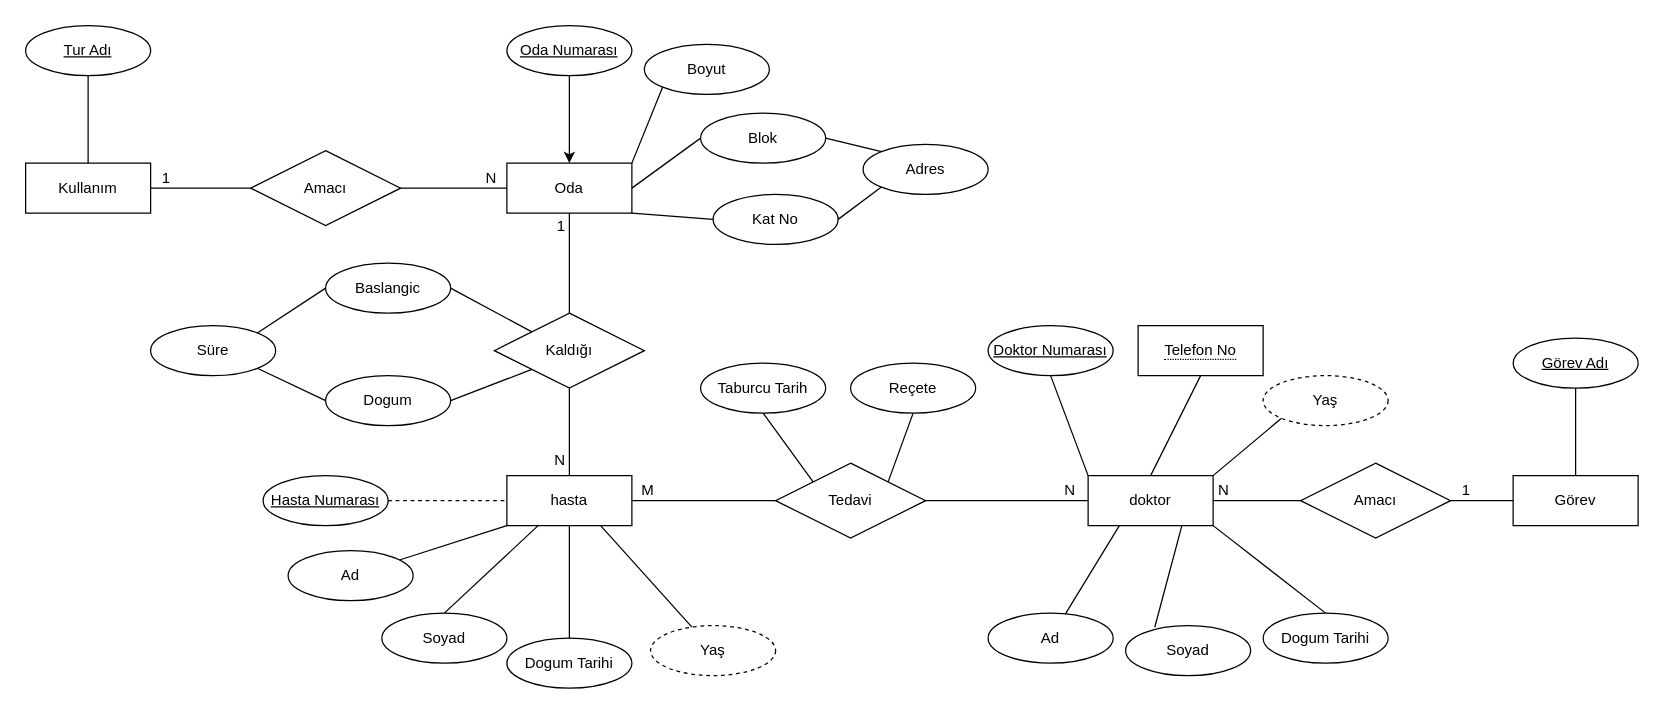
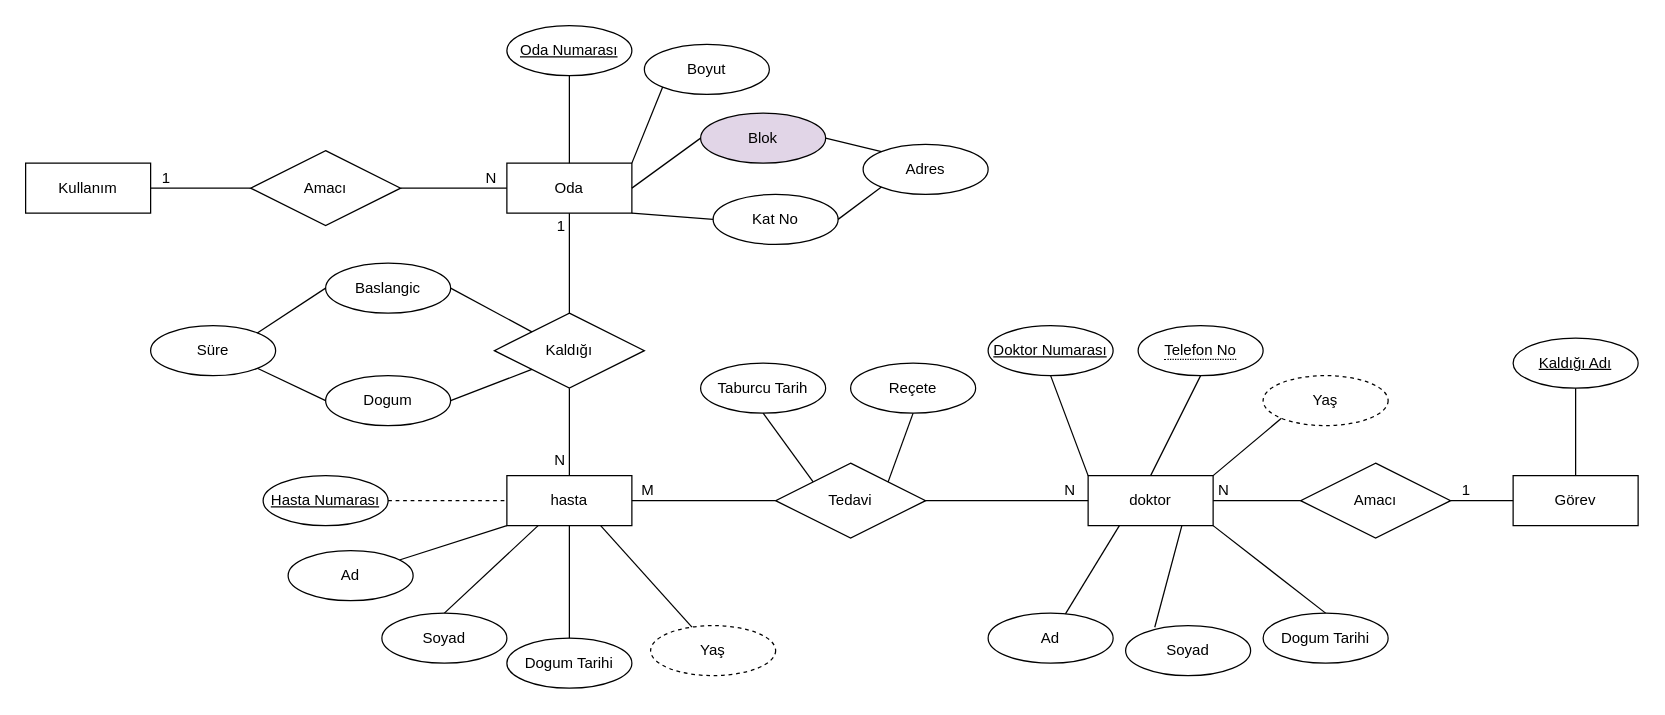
  <mxCell id="0" />
  <mxCell id="1" parent="0" />
  <mxCell id="2" value="Oda" style="whiteSpace=wrap;html=1;align=center;" vertex="1" parent="1"><mxGeometry x="405" y="130" width="100" height="40" as="geometry" /></mxCell>
  <mxCell id="3" value="hasta" style="whiteSpace=wrap;html=1;align=center;" vertex="1" parent="1"><mxGeometry x="405" y="380" width="100" height="40" as="geometry" /></mxCell>
  <mxCell id="4" value="doktor" style="whiteSpace=wrap;html=1;align=center;" vertex="1" parent="1"><mxGeometry x="870" y="380" width="100" height="40" as="geometry" /></mxCell>
  <mxCell id="5" value="Oda Numarası" style="ellipse;whiteSpace=wrap;html=1;align=center;fontStyle=4;" vertex="1" parent="1"><mxGeometry x="405" y="20" width="100" height="40" as="geometry" /></mxCell>
- <mxCell id="6" value="" style="endArrow=classic;html=1;rounded=0;exitX=0.5;exitY=1;exitDx=0;exitDy=0;entryX=0.5;entryY=0;entryDx=0;entryDy=0;" edge="1" parent="1" source="5" target="2"><mxGeometry relative="1" as="geometry"><mxPoint x="405" y="270" as="sourcePoint" /><mxPoint x="565" y="270" as="targetPoint" /></mxGeometry></mxCell>
+ <mxCell id="6" value="" style="endArrow=none;html=1;rounded=0;exitX=0.5;exitY=1;exitDx=0;exitDy=0;entryX=0.5;entryY=0;entryDx=0;entryDy=0;" edge="1" parent="1" source="5" target="2"><mxGeometry relative="1" as="geometry"><mxPoint x="405" y="270" as="sourcePoint" /><mxPoint x="565" y="270" as="targetPoint" /></mxGeometry></mxCell>
  <mxCell id="7" value="Hasta Numarası" style="ellipse;whiteSpace=wrap;html=1;align=center;fontStyle=4;" vertex="1" parent="1"><mxGeometry x="210" y="380" width="100" height="40" as="geometry" /></mxCell>
  <mxCell id="8" value="" style="endArrow=none;html=1;rounded=0;exitX=1;exitY=0.5;exitDx=0;exitDy=0;entryX=0;entryY=0.5;entryDx=0;entryDy=0;dashed=1;" edge="1" parent="1" source="7" target="3"><mxGeometry relative="1" as="geometry"><mxPoint x="40" y="120" as="sourcePoint" /><mxPoint x="110" y="150" as="targetPoint" /></mxGeometry></mxCell>
  <mxCell id="9" value="Doktor Numarası" style="ellipse;whiteSpace=wrap;html=1;align=center;fontStyle=4;" vertex="1" parent="1"><mxGeometry x="790" y="260" width="100" height="40" as="geometry" /></mxCell>
  <mxCell id="10" value="" style="endArrow=none;html=1;rounded=0;exitX=0;exitY=0;exitDx=0;exitDy=0;entryX=0.5;entryY=1;entryDx=0;entryDy=0;" edge="1" parent="1" source="4" target="9"><mxGeometry relative="1" as="geometry"><mxPoint x="480" y="720" as="sourcePoint" /><mxPoint x="530" y="640" as="targetPoint" /></mxGeometry></mxCell>
- <mxCell id="11" value="&lt;span style=&quot;border-bottom: 1px dotted&quot;&gt;Telefon No&lt;/span&gt;" style="whiteSpace=wrap;html=1;align=center;rounded=0;" vertex="1" parent="1"><mxGeometry x="910" y="260" width="100" height="40" as="geometry" /></mxCell>
+ <mxCell id="11" value="&lt;span style=&quot;border-bottom: 1px dotted&quot;&gt;Telefon No&lt;/span&gt;" style="ellipse;whiteSpace=wrap;html=1;align=center;" vertex="1" parent="1"><mxGeometry x="910" y="260" width="100" height="40" as="geometry" /></mxCell>
  <mxCell id="12" value="" style="endArrow=none;html=1;rounded=0;exitX=0.5;exitY=0;exitDx=0;exitDy=0;entryX=0.5;entryY=1;entryDx=0;entryDy=0;strokeColor=none;" edge="1" parent="1" source="4" target="11"><mxGeometry relative="1" as="geometry"><mxPoint x="880" y="390" as="sourcePoint" /><mxPoint x="830" y="330" as="targetPoint" /></mxGeometry></mxCell>
  <mxCell id="13" value="Ad" style="ellipse;whiteSpace=wrap;html=1;align=center;" vertex="1" parent="1"><mxGeometry x="230" y="440" width="100" height="40" as="geometry" /></mxCell>
  <mxCell id="14" value="" style="endArrow=none;html=1;rounded=0;entryX=0;entryY=1;entryDx=0;entryDy=0;" edge="1" parent="1" source="13" target="3"><mxGeometry relative="1" as="geometry"><mxPoint x="340" y="480" as="sourcePoint" /><mxPoint x="420" y="430" as="targetPoint" /></mxGeometry></mxCell>
  <mxCell id="15" value="Soyad" style="ellipse;whiteSpace=wrap;html=1;align=center;" vertex="1" parent="1"><mxGeometry x="305" y="490" width="100" height="40" as="geometry" /></mxCell>
  <mxCell id="16" value="" style="endArrow=none;html=1;rounded=0;entryX=0.25;entryY=1;entryDx=0;entryDy=0;exitX=0.5;exitY=0;exitDx=0;exitDy=0;" edge="1" parent="1" source="15" target="3"><mxGeometry relative="1" as="geometry"><mxPoint x="440.909" y="520.003" as="sourcePoint" /><mxPoint x="460" y="430" as="targetPoint" /></mxGeometry></mxCell>
  <mxCell id="17" value="Dogum Tarihi" style="ellipse;whiteSpace=wrap;html=1;align=center;" vertex="1" parent="1"><mxGeometry x="405" y="510" width="100" height="40" as="geometry" /></mxCell>
  <mxCell id="18" value="" style="endArrow=none;html=1;rounded=0;entryX=0.5;entryY=1;entryDx=0;entryDy=0;exitX=0.5;exitY=0;exitDx=0;exitDy=0;" edge="1" parent="1" source="17" target="3"><mxGeometry relative="1" as="geometry"><mxPoint x="550.909" y="500.003" as="sourcePoint" /><mxPoint x="570" y="400" as="targetPoint" /></mxGeometry></mxCell>
  <mxCell id="19" value="Yaş" style="ellipse;whiteSpace=wrap;html=1;align=center;dashed=1;" vertex="1" parent="1"><mxGeometry x="520" y="500" width="100" height="40" as="geometry" /></mxCell>
  <mxCell id="20" value="" style="endArrow=none;html=1;rounded=0;entryX=0.75;entryY=1;entryDx=0;entryDy=0;" edge="1" parent="1" source="19" target="3"><mxGeometry relative="1" as="geometry"><mxPoint x="670" y="500" as="sourcePoint" /><mxPoint x="495" y="430" as="targetPoint" /></mxGeometry></mxCell>
  <mxCell id="21" value="Ad" style="ellipse;whiteSpace=wrap;html=1;align=center;" vertex="1" parent="1"><mxGeometry x="790" y="490" width="100" height="40" as="geometry" /></mxCell>
  <mxCell id="22" value="" style="endArrow=none;html=1;rounded=0;entryX=0.25;entryY=1;entryDx=0;entryDy=0;" edge="1" parent="1" source="21" target="4"><mxGeometry relative="1" as="geometry"><mxPoint x="790" y="490" as="sourcePoint" /><mxPoint x="885" y="430" as="targetPoint" /></mxGeometry></mxCell>
  <mxCell id="23" value="Soyad" style="ellipse;whiteSpace=wrap;html=1;align=center;" vertex="1" parent="1"><mxGeometry x="900" y="500" width="100" height="40" as="geometry" /></mxCell>
  <mxCell id="24" value="" style="endArrow=none;html=1;rounded=0;entryX=0.75;entryY=1;entryDx=0;entryDy=0;exitX=0.233;exitY=0.033;exitDx=0;exitDy=0;exitPerimeter=0;" edge="1" parent="1" source="23" target="4"><mxGeometry relative="1" as="geometry"><mxPoint x="890.909" y="530.003" as="sourcePoint" /><mxPoint x="910" y="430" as="targetPoint" /></mxGeometry></mxCell>
  <mxCell id="25" value="Dogum Tarihi" style="ellipse;whiteSpace=wrap;html=1;align=center;" vertex="1" parent="1"><mxGeometry x="1010" y="490" width="100" height="40" as="geometry" /></mxCell>
  <mxCell id="26" value="" style="endArrow=none;html=1;rounded=0;entryX=1;entryY=1;entryDx=0;entryDy=0;exitX=0.5;exitY=0;exitDx=0;exitDy=0;" edge="1" parent="1" source="25" target="4"><mxGeometry relative="1" as="geometry"><mxPoint x="1000.909" y="510.003" as="sourcePoint" /><mxPoint x="935" y="430" as="targetPoint" /></mxGeometry></mxCell>
  <mxCell id="27" value="Yaş" style="ellipse;whiteSpace=wrap;html=1;align=center;dashed=1;" vertex="1" parent="1"><mxGeometry x="1010" y="300" width="100" height="40" as="geometry" /></mxCell>
  <mxCell id="28" value="" style="endArrow=none;html=1;rounded=0;entryX=1;entryY=0;entryDx=0;entryDy=0;exitX=0;exitY=1;exitDx=0;exitDy=0;" edge="1" parent="1" source="27" target="4"><mxGeometry relative="1" as="geometry"><mxPoint x="1120" y="510" as="sourcePoint" /><mxPoint x="960" y="430" as="targetPoint" /></mxGeometry></mxCell>
  <mxCell id="29" value="" style="endArrow=none;html=1;rounded=0;exitX=0.5;exitY=1;exitDx=0;exitDy=0;" edge="1" parent="1" source="11"><mxGeometry relative="1" as="geometry"><mxPoint x="940" y="310" as="sourcePoint" /><mxPoint x="920" y="380" as="targetPoint" /></mxGeometry></mxCell>
  <mxCell id="30" value="Kullanım" style="whiteSpace=wrap;html=1;align=center;" vertex="1" parent="1"><mxGeometry x="20" y="130" width="100" height="40" as="geometry" /></mxCell>
  <mxCell id="31" value="Amacı" style="shape=rhombus;perimeter=rhombusPerimeter;whiteSpace=wrap;html=1;align=center;" vertex="1" parent="1"><mxGeometry x="200" y="120" width="120" height="60" as="geometry" /></mxCell>
  <mxCell id="32" value="" style="endArrow=none;html=1;rounded=0;entryX=0;entryY=0.5;entryDx=0;entryDy=0;exitX=1;exitY=0.5;exitDx=0;exitDy=0;" edge="1" parent="1" source="31" target="2"><mxGeometry relative="1" as="geometry"><mxPoint x="270" y="220" as="sourcePoint" /><mxPoint x="430" y="220" as="targetPoint" /></mxGeometry></mxCell>
  <mxCell id="33" value="N" style="resizable=0;html=1;align=right;verticalAlign=bottom;" connectable="0" vertex="1" parent="32"><mxGeometry x="1" relative="1" as="geometry"><mxPoint x="-8" as="offset" /></mxGeometry></mxCell>
  <mxCell id="34" value="" style="endArrow=none;html=1;rounded=0;exitX=0;exitY=0.5;exitDx=0;exitDy=0;entryX=1;entryY=0.5;entryDx=0;entryDy=0;" edge="1" parent="1" source="31" target="30"><mxGeometry relative="1" as="geometry"><mxPoint x="100" y="290" as="sourcePoint" /><mxPoint x="130" y="150" as="targetPoint" /></mxGeometry></mxCell>
  <mxCell id="35" value="1" style="resizable=0;html=1;align=right;verticalAlign=bottom;" connectable="0" vertex="1" parent="34"><mxGeometry x="1" relative="1" as="geometry"><mxPoint x="16" as="offset" /></mxGeometry></mxCell>
- <mxCell id="36" value="Tur Adı" style="ellipse;whiteSpace=wrap;html=1;align=center;fontStyle=4;" vertex="1" parent="1"><mxGeometry x="20" y="20" width="100" height="40" as="geometry" /></mxCell>
- <mxCell id="37" value="" style="endArrow=none;html=1;rounded=0;exitX=0.5;exitY=1;exitDx=0;exitDy=0;" edge="1" parent="1" source="36" target="30"><mxGeometry relative="1" as="geometry"><mxPoint x="465" y="70" as="sourcePoint" /><mxPoint x="465" y="140" as="targetPoint" /></mxGeometry></mxCell>
  <mxCell id="38" value="" style="endArrow=none;html=1;rounded=0;" edge="1" parent="1" source="41"><mxGeometry relative="1" as="geometry"><mxPoint x="800" y="400" as="sourcePoint" /><mxPoint x="870" y="400" as="targetPoint" /></mxGeometry></mxCell>
  <mxCell id="39" value="N" style="resizable=0;html=1;align=right;verticalAlign=bottom;" connectable="0" vertex="1" parent="38"><mxGeometry x="1" relative="1" as="geometry"><mxPoint x="-10" as="offset" /></mxGeometry></mxCell>
  <mxCell id="40" value="" style="endArrow=none;html=1;rounded=0;exitX=1;exitY=0.5;exitDx=0;exitDy=0;" edge="1" parent="1" source="41"><mxGeometry relative="1" as="geometry"><mxPoint x="520" y="400" as="sourcePoint" /><mxPoint x="680" y="400" as="targetPoint" /></mxGeometry></mxCell>
  <mxCell id="41" value="Tedavi" style="shape=rhombus;perimeter=rhombusPerimeter;whiteSpace=wrap;html=1;align=center;" vertex="1" parent="1"><mxGeometry x="620" y="370" width="120" height="60" as="geometry" /></mxCell>
  <mxCell id="42" value="" style="endArrow=none;html=1;rounded=0;exitX=1;exitY=0.5;exitDx=0;exitDy=0;" edge="1" parent="1" source="3" target="41"><mxGeometry relative="1" as="geometry"><mxPoint x="505" y="400" as="sourcePoint" /><mxPoint x="680" y="400" as="targetPoint" /></mxGeometry></mxCell>
  <mxCell id="43" value="M" style="resizable=0;html=1;align=left;verticalAlign=bottom;" connectable="0" vertex="1" parent="42"><mxGeometry x="-1" relative="1" as="geometry"><mxPoint x="6" as="offset" /></mxGeometry></mxCell>
  <mxCell id="44" value="Kaldığı" style="shape=rhombus;perimeter=rhombusPerimeter;whiteSpace=wrap;html=1;align=center;" vertex="1" parent="1"><mxGeometry x="395" y="250" width="120" height="60" as="geometry" /></mxCell>
  <mxCell id="45" value="" style="endArrow=none;html=1;rounded=0;exitX=0.5;exitY=1;exitDx=0;exitDy=0;entryX=0.5;entryY=0;entryDx=0;entryDy=0;" edge="1" parent="1" source="44" target="3"><mxGeometry relative="1" as="geometry"><mxPoint x="440" y="330" as="sourcePoint" /><mxPoint x="600" y="330" as="targetPoint" /></mxGeometry></mxCell>
  <mxCell id="46" value="N" style="resizable=0;html=1;align=right;verticalAlign=bottom;" connectable="0" vertex="1" parent="45"><mxGeometry x="1" relative="1" as="geometry"><mxPoint x="-3" y="-4" as="offset" /></mxGeometry></mxCell>
  <mxCell id="47" value="" style="endArrow=none;html=1;rounded=0;entryX=0.5;entryY=1;entryDx=0;entryDy=0;exitX=0.5;exitY=0;exitDx=0;exitDy=0;" edge="1" parent="1" source="44" target="2"><mxGeometry relative="1" as="geometry"><mxPoint x="450" y="210" as="sourcePoint" /><mxPoint x="610" y="210" as="targetPoint" /></mxGeometry></mxCell>
  <mxCell id="48" value="1" style="resizable=0;html=1;align=right;verticalAlign=bottom;" connectable="0" vertex="1" parent="47"><mxGeometry x="1" relative="1" as="geometry"><mxPoint x="-3" y="19" as="offset" /></mxGeometry></mxCell>
  <mxCell id="49" value="Taburcu Tarih" style="ellipse;whiteSpace=wrap;html=1;align=center;" vertex="1" parent="1"><mxGeometry x="560" y="290" width="100" height="40" as="geometry" /></mxCell>
  <mxCell id="50" value="" style="endArrow=none;html=1;rounded=0;exitX=0;exitY=0;exitDx=0;exitDy=0;entryX=0.5;entryY=1;entryDx=0;entryDy=0;" edge="1" parent="1" source="41" target="49"><mxGeometry relative="1" as="geometry"><mxPoint x="580" y="290" as="sourcePoint" /><mxPoint x="740" y="290" as="targetPoint" /></mxGeometry></mxCell>
  <mxCell id="51" value="Reçete" style="ellipse;whiteSpace=wrap;html=1;align=center;" vertex="1" parent="1"><mxGeometry x="680" y="290" width="100" height="40" as="geometry" /></mxCell>
  <mxCell id="52" value="" style="endArrow=none;html=1;rounded=0;exitX=1;exitY=0;exitDx=0;exitDy=0;entryX=0.5;entryY=1;entryDx=0;entryDy=0;" edge="1" parent="1" source="41" target="51"><mxGeometry relative="1" as="geometry"><mxPoint x="660" y="395" as="sourcePoint" /><mxPoint x="590" y="350" as="targetPoint" /></mxGeometry></mxCell>
  <mxCell id="53" value="Baslangic" style="ellipse;whiteSpace=wrap;html=1;align=center;" vertex="1" parent="1"><mxGeometry x="260" y="210" width="100" height="40" as="geometry" /></mxCell>
  <mxCell id="54" value="" style="endArrow=none;html=1;rounded=0;exitX=0;exitY=0;exitDx=0;exitDy=0;entryX=1;entryY=0.5;entryDx=0;entryDy=0;" edge="1" parent="1" source="44" target="53"><mxGeometry relative="1" as="geometry"><mxPoint x="660" y="395" as="sourcePoint" /><mxPoint x="590" y="350" as="targetPoint" /></mxGeometry></mxCell>
  <mxCell id="55" value="Dogum" style="ellipse;whiteSpace=wrap;html=1;align=center;" vertex="1" parent="1"><mxGeometry x="260" y="300" width="100" height="40" as="geometry" /></mxCell>
  <mxCell id="56" value="" style="endArrow=none;html=1;rounded=0;exitX=0;exitY=1;exitDx=0;exitDy=0;entryX=1;entryY=0.5;entryDx=0;entryDy=0;" edge="1" parent="1" target="55" source="44"><mxGeometry relative="1" as="geometry"><mxPoint x="395" y="345" as="sourcePoint" /><mxPoint x="590" y="415" as="targetPoint" /></mxGeometry></mxCell>
  <mxCell id="57" value="Boyut" style="ellipse;whiteSpace=wrap;html=1;align=center;" vertex="1" parent="1"><mxGeometry x="515" y="35" width="100" height="40" as="geometry" /></mxCell>
  <mxCell id="58" value="" style="endArrow=none;html=1;rounded=0;exitX=1;exitY=0;exitDx=0;exitDy=0;entryX=0;entryY=1;entryDx=0;entryDy=0;" edge="1" parent="1" target="57" source="2"><mxGeometry relative="1" as="geometry"><mxPoint x="490" y="90" as="sourcePoint" /><mxPoint x="905" y="175" as="targetPoint" /></mxGeometry></mxCell>
- <mxCell id="59" value="Blok" style="ellipse;whiteSpace=wrap;html=1;align=center;" vertex="1" parent="1"><mxGeometry x="560" y="90" width="100" height="40" as="geometry" /></mxCell>
+ <mxCell id="59" value="Blok" style="ellipse;whiteSpace=wrap;html=1;align=center;fillColor=#e1d5e7;" vertex="1" parent="1"><mxGeometry x="560" y="90" width="100" height="40" as="geometry" /></mxCell>
  <mxCell id="60" value="" style="endArrow=none;html=1;rounded=0;exitX=1;exitY=0.5;exitDx=0;exitDy=0;entryX=0;entryY=0.5;entryDx=0;entryDy=0;" edge="1" parent="1" target="59" source="2"><mxGeometry relative="1" as="geometry"><mxPoint x="545" y="205" as="sourcePoint" /><mxPoint x="945" y="250" as="targetPoint" /></mxGeometry></mxCell>
  <mxCell id="61" value="Kat No" style="ellipse;whiteSpace=wrap;html=1;align=center;" vertex="1" parent="1"><mxGeometry x="570" y="155" width="100" height="40" as="geometry" /></mxCell>
  <mxCell id="62" value="" style="endArrow=none;html=1;rounded=0;exitX=1;exitY=1;exitDx=0;exitDy=0;entryX=0;entryY=0.5;entryDx=0;entryDy=0;" edge="1" parent="1" target="61" source="2"><mxGeometry relative="1" as="geometry"><mxPoint x="515" y="200" as="sourcePoint" /><mxPoint x="955" y="300" as="targetPoint" /></mxGeometry></mxCell>
  <mxCell id="63" value="Adres" style="ellipse;whiteSpace=wrap;html=1;align=center;" vertex="1" parent="1"><mxGeometry x="690" y="115" width="100" height="40" as="geometry" /></mxCell>
  <mxCell id="64" value="" style="endArrow=none;html=1;rounded=0;exitX=1;exitY=0.5;exitDx=0;exitDy=0;entryX=0;entryY=0;entryDx=0;entryDy=0;" edge="1" parent="1" source="59" target="63"><mxGeometry relative="1" as="geometry"><mxPoint x="515" y="160" as="sourcePoint" /><mxPoint x="570" y="120" as="targetPoint" /></mxGeometry></mxCell>
  <mxCell id="65" value="" style="endArrow=none;html=1;rounded=0;exitX=1;exitY=0.5;exitDx=0;exitDy=0;entryX=0;entryY=1;entryDx=0;entryDy=0;" edge="1" parent="1" source="61" target="63"><mxGeometry relative="1" as="geometry"><mxPoint x="670" y="120" as="sourcePoint" /><mxPoint x="744.854" y="130.774" as="targetPoint" /></mxGeometry></mxCell>
  <mxCell id="66" value="Süre" style="ellipse;whiteSpace=wrap;html=1;align=center;" vertex="1" parent="1"><mxGeometry x="120" y="260" width="100" height="40" as="geometry" /></mxCell>
  <mxCell id="67" value="" style="endArrow=none;html=1;rounded=0;exitX=0;exitY=0.5;exitDx=0;exitDy=0;entryX=1;entryY=0;entryDx=0;entryDy=0;" edge="1" parent="1" source="53" target="66"><mxGeometry relative="1" as="geometry"><mxPoint x="680" y="185" as="sourcePoint" /><mxPoint x="714.854" y="159.226" as="targetPoint" /></mxGeometry></mxCell>
  <mxCell id="68" value="" style="endArrow=none;html=1;rounded=0;exitX=0;exitY=0.5;exitDx=0;exitDy=0;entryX=1;entryY=1;entryDx=0;entryDy=0;" edge="1" parent="1" source="55" target="66"><mxGeometry relative="1" as="geometry"><mxPoint x="270" y="240" as="sourcePoint" /><mxPoint x="205.146" y="270.774" as="targetPoint" /></mxGeometry></mxCell>
  <mxCell id="69" value="Görev" style="whiteSpace=wrap;html=1;align=center;" vertex="1" parent="1"><mxGeometry x="1210" y="380" width="100" height="40" as="geometry" /></mxCell>
  <mxCell id="70" value="Amacı" style="shape=rhombus;perimeter=rhombusPerimeter;whiteSpace=wrap;html=1;align=center;" vertex="1" parent="1"><mxGeometry x="1040" y="370" width="120" height="60" as="geometry" /></mxCell>
  <mxCell id="71" value="" style="endArrow=none;html=1;rounded=0;entryX=1;entryY=0.5;entryDx=0;entryDy=0;exitX=0;exitY=0.5;exitDx=0;exitDy=0;" edge="1" parent="1" source="70" target="4"><mxGeometry relative="1" as="geometry"><mxPoint x="1067.5" y="725" as="sourcePoint" /><mxPoint x="1202.5" y="655" as="targetPoint" /></mxGeometry></mxCell>
  <mxCell id="72" value="N" style="resizable=0;html=1;align=right;verticalAlign=bottom;" connectable="0" vertex="1" parent="71"><mxGeometry x="1" relative="1" as="geometry"><mxPoint x="13" as="offset" /></mxGeometry></mxCell>
  <mxCell id="73" value="" style="endArrow=none;html=1;rounded=0;exitX=0;exitY=0.5;exitDx=0;exitDy=0;entryX=1;entryY=0.5;entryDx=0;entryDy=0;" edge="1" parent="1" source="69" target="70"><mxGeometry relative="1" as="geometry"><mxPoint x="897.5" y="795" as="sourcePoint" /><mxPoint x="1140" y="395" as="targetPoint" /></mxGeometry></mxCell>
  <mxCell id="74" value="1" style="resizable=0;html=1;align=right;verticalAlign=bottom;" connectable="0" vertex="1" parent="73"><mxGeometry x="1" relative="1" as="geometry"><mxPoint x="16" as="offset" /></mxGeometry></mxCell>
- <mxCell id="75" value="Görev Adı" style="ellipse;whiteSpace=wrap;html=1;align=center;fontStyle=4;" vertex="1" parent="1"><mxGeometry x="1210" y="270" width="100" height="40" as="geometry" /></mxCell>
+ <mxCell id="75" value="Kaldığı Adı" style="ellipse;whiteSpace=wrap;html=1;align=center;fontStyle=4;" vertex="1" parent="1"><mxGeometry x="1210" y="270" width="100" height="40" as="geometry" /></mxCell>
  <mxCell id="76" value="" style="endArrow=none;html=1;rounded=0;entryX=0.5;entryY=1;entryDx=0;entryDy=0;exitX=0.5;exitY=0;exitDx=0;exitDy=0;" edge="1" parent="1" source="69" target="75"><mxGeometry relative="1" as="geometry"><mxPoint x="1070" y="500" as="sourcePoint" /><mxPoint x="980" y="430" as="targetPoint" /></mxGeometry></mxCell>
